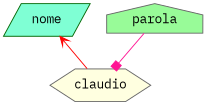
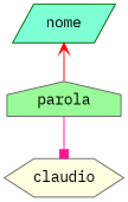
  digraph {
    fontname="IBM Plex Mono"
    rankdir=BT
    node [color=gray40 fontname="IBM Plex Mono" style=filled]
    edge [fontname="IBM Plex Mono" style=solid]
    n1 [fillcolor=lightyellow label=claudio shape=hexagon]
    n2 [fillcolor=palegreen label=parola shape=house]
    n3 [color=darkgreen fillcolor=aquamarine label=nome shape=parallelogram]
    subgraph sub_1 {
      rank=source
      n1
    }
    subgraph sub_2 {
      rank=same
      n2
    }
    subgraph sub_3 {
      rank=same
      n3
    }
    subgraph sub_4 {
      rank=same
    }
    subgraph sub_5 {
      rank=same
    }
    n2 -> n1 [arrowhead=box color=deeppink]
-   n1 -> n3 [arrowhead=vee color=red]
+   n2 -> n3 [arrowhead=vee color=red]
  }
